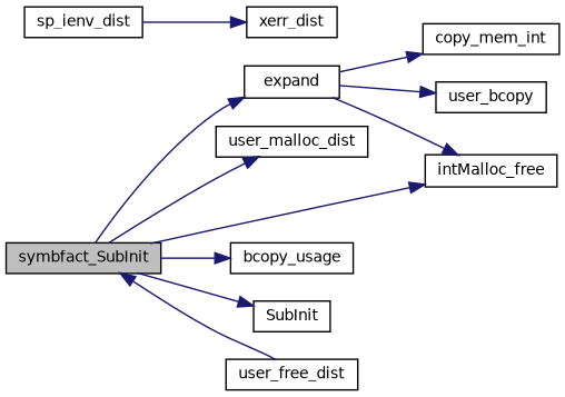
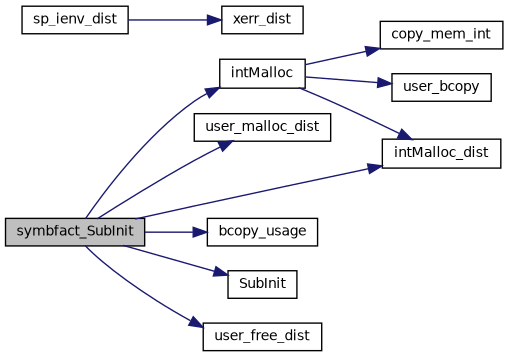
  digraph {
    rankdir=LR
    node [color=black fillcolor=white fontname=Helvetica fontsize=10 shape=record style=filled]
    edge [color=midnightblue fontname=Helvetica fontsize=10 labelfontname=Helvetica labelfontsize=10 style=solid]
    n1 [fillcolor=grey75 fontcolor=black height=0.2 label=symbfact_SubInit width=0.4]
-   n2 [height=0.2 label=expand width=0.4]
+   n2 [height=0.2 label=intMalloc width=0.4]
    n3 [height=0.2 label=user_malloc_dist width=0.4]
-   n4 [height=0.2 label=intMalloc_free width=0.4]
+   n4 [height=0.2 label=intMalloc_dist width=0.4]
    n5 [height=0.2 label=bcopy_usage width=0.4]
    n6 [height=0.2 label=SubInit width=0.4]
    n7 [height=0.2 label=user_free_dist width=0.4]
    n8 [height=0.2 label=copy_mem_int width=0.4]
    n9 [height=0.2 label=user_bcopy width=0.4]
    n10 [height=0.2 label=sp_ienv_dist width=0.4]
    n11 [height=0.2 label=xerr_dist width=0.4]
    n1 -> n2
    n1 -> n3
    n1 -> n4
    n1 -> n5
    n1 -> n6
-   n7 -> n1
+   n1 -> n7
    n2 -> n4
    n2 -> n8
    n2 -> n9
    n10 -> n11
  }
